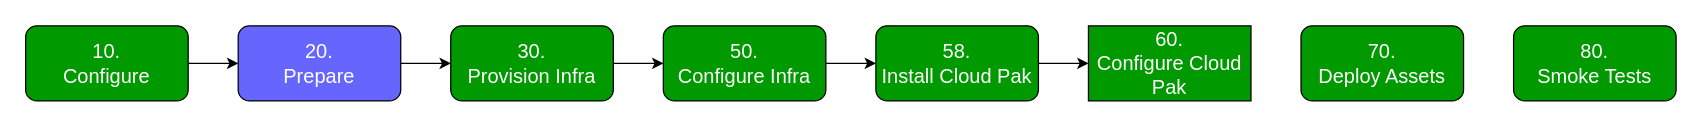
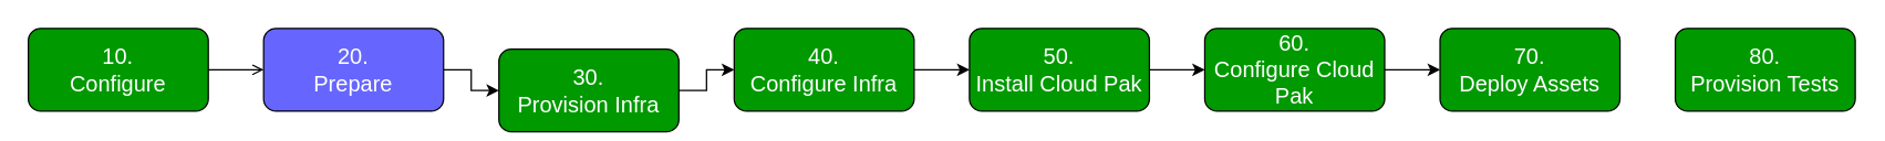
  <mxCell id="0" />
  <mxCell id="1" parent="0" />
- <mxCell id="2" style="edgeStyle=orthogonalEdgeStyle;rounded=0;orthogonalLoop=1;jettySize=auto;html=1;exitX=1;exitY=0.5;exitDx=0;exitDy=0;fontSize=21;fontColor=#FFFFFF;" edge="1" parent="1" source="3" target="5"><mxGeometry relative="1" as="geometry" /></mxCell>
+ <mxCell id="2" style="edgeStyle=orthogonalEdgeStyle;rounded=0;orthogonalLoop=1;jettySize=auto;html=1;exitX=1;exitY=0.5;exitDx=0;exitDy=0;fontSize=21;fontColor=#FFFFFF;endArrow=open;" edge="1" parent="1" source="3" target="5"><mxGeometry relative="1" as="geometry" /></mxCell>
  <mxCell id="3" value="10.&lt;br&gt;Configure" style="rounded=1;whiteSpace=wrap;html=1;fontSize=16;fontColor=#FFFFFF;fillColor=#009900;align=center;verticalAlign=middle;" vertex="1" parent="1"><mxGeometry x="20" y="20" width="130" height="60" as="geometry" /></mxCell>
  <mxCell id="4" style="edgeStyle=orthogonalEdgeStyle;rounded=0;orthogonalLoop=1;jettySize=auto;html=1;exitX=1;exitY=0.5;exitDx=0;exitDy=0;fontSize=21;fontColor=#FFFFFF;" edge="1" parent="1" source="5" target="7"><mxGeometry relative="1" as="geometry" /></mxCell>
  <mxCell id="5" value="20.&lt;br&gt;Prepare" style="rounded=1;whiteSpace=wrap;html=1;fontSize=16;fontColor=#FFFFFF;fillColor=#6666ff;align=center;verticalAlign=middle;" vertex="1" parent="1"><mxGeometry x="190" y="20" width="130" height="60" as="geometry" /></mxCell>
  <mxCell id="6" style="edgeStyle=orthogonalEdgeStyle;rounded=0;orthogonalLoop=1;jettySize=auto;html=1;exitX=1;exitY=0.5;exitDx=0;exitDy=0;fontSize=21;fontColor=#FFFFFF;" edge="1" parent="1" source="7" target="9"><mxGeometry relative="1" as="geometry" /></mxCell>
- <mxCell id="7" value="30.&lt;br&gt;Provision Infra" style="rounded=1;whiteSpace=wrap;html=1;fontSize=16;fontColor=#FFFFFF;fillColor=#009900;align=center;verticalAlign=middle;" vertex="1" parent="1"><mxGeometry x="360" y="20" width="130" height="60" as="geometry" /></mxCell>
+ <mxCell id="7" value="30.&lt;br&gt;Provision Infra" style="rounded=1;whiteSpace=wrap;html=1;fontSize=16;fontColor=#FFFFFF;fillColor=#009900;align=center;verticalAlign=middle;" vertex="1" parent="1"><mxGeometry x="360" y="35" width="130" height="60" as="geometry" /></mxCell>
  <mxCell id="8" style="edgeStyle=orthogonalEdgeStyle;rounded=0;orthogonalLoop=1;jettySize=auto;html=1;exitX=1;exitY=0.5;exitDx=0;exitDy=0;fontSize=21;fontColor=#FFFFFF;" edge="1" parent="1" source="9" target="11"><mxGeometry relative="1" as="geometry" /></mxCell>
- <mxCell id="9" value="50.&lt;br&gt;Configure Infra" style="rounded=1;whiteSpace=wrap;html=1;fontSize=16;fontColor=#FFFFFF;fillColor=#009900;align=center;verticalAlign=middle;" vertex="1" parent="1"><mxGeometry x="530" y="20" width="130" height="60" as="geometry" /></mxCell>
+ <mxCell id="9" value="40.&lt;br&gt;Configure Infra" style="rounded=1;whiteSpace=wrap;html=1;fontSize=16;fontColor=#FFFFFF;fillColor=#009900;align=center;verticalAlign=middle;" vertex="1" parent="1"><mxGeometry x="530" y="20" width="130" height="60" as="geometry" /></mxCell>
  <mxCell id="10" style="edgeStyle=orthogonalEdgeStyle;rounded=0;orthogonalLoop=1;jettySize=auto;html=1;exitX=1;exitY=0.5;exitDx=0;exitDy=0;fontSize=21;fontColor=#FFFFFF;" edge="1" parent="1" source="11" target="13"><mxGeometry relative="1" as="geometry" /></mxCell>
- <mxCell id="11" value="58.&lt;br&gt;Install Cloud Pak" style="rounded=1;whiteSpace=wrap;html=1;fontSize=16;fontColor=#FFFFFF;fillColor=#009900;align=center;verticalAlign=middle;" vertex="1" parent="1"><mxGeometry x="700" y="20" width="130" height="60" as="geometry" /></mxCell>
- <mxCell id="13" value="60.&lt;br&gt;Configure Cloud Pak" style="whiteSpace=wrap;html=1;fontSize=16;fontColor=#FFFFFF;fillColor=#009900;align=center;verticalAlign=middle;rounded=0;" vertex="1" parent="1"><mxGeometry x="870" y="20" width="130" height="60" as="geometry" /></mxCell>
+ <mxCell id="11" value="50.&lt;br&gt;Install Cloud Pak" style="rounded=1;whiteSpace=wrap;html=1;fontSize=16;fontColor=#FFFFFF;fillColor=#009900;align=center;verticalAlign=middle;" vertex="1" parent="1"><mxGeometry x="700" y="20" width="130" height="60" as="geometry" /></mxCell>
+ <mxCell id="12" style="edgeStyle=orthogonalEdgeStyle;rounded=0;orthogonalLoop=1;jettySize=auto;html=1;exitX=1;exitY=0.5;exitDx=0;exitDy=0;fontSize=21;fontColor=#FFFFFF;" edge="1" parent="1" source="13" target="14"><mxGeometry relative="1" as="geometry" /></mxCell>
+ <mxCell id="13" value="60.&lt;br&gt;Configure Cloud Pak" style="rounded=1;whiteSpace=wrap;html=1;fontSize=16;fontColor=#FFFFFF;fillColor=#009900;align=center;verticalAlign=middle;" vertex="1" parent="1"><mxGeometry x="870" y="20" width="130" height="60" as="geometry" /></mxCell>
  <mxCell id="14" value="70.&lt;br&gt;Deploy Assets" style="rounded=1;whiteSpace=wrap;html=1;fontSize=16;fontColor=#FFFFFF;fillColor=#009900;align=center;verticalAlign=middle;" vertex="1" parent="1"><mxGeometry x="1040" y="20" width="130" height="60" as="geometry" /></mxCell>
- <mxCell id="15" value="80.&lt;br&gt;Smoke Tests" style="rounded=1;whiteSpace=wrap;html=1;fontSize=16;fontColor=#FFFFFF;fillColor=#009900;align=center;verticalAlign=middle;" vertex="1" parent="1"><mxGeometry x="1210" y="20" width="130" height="60" as="geometry" /></mxCell>
+ <mxCell id="15" value="80.&lt;br&gt;Provision Tests" style="rounded=1;whiteSpace=wrap;html=1;fontSize=16;fontColor=#FFFFFF;fillColor=#009900;align=center;verticalAlign=middle;" vertex="1" parent="1"><mxGeometry x="1210" y="20" width="130" height="60" as="geometry" /></mxCell>
